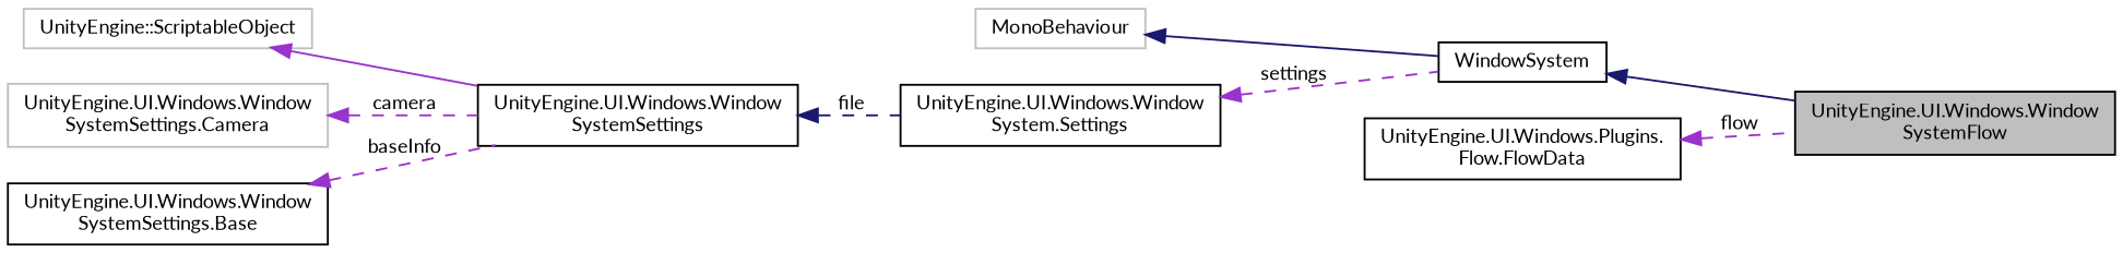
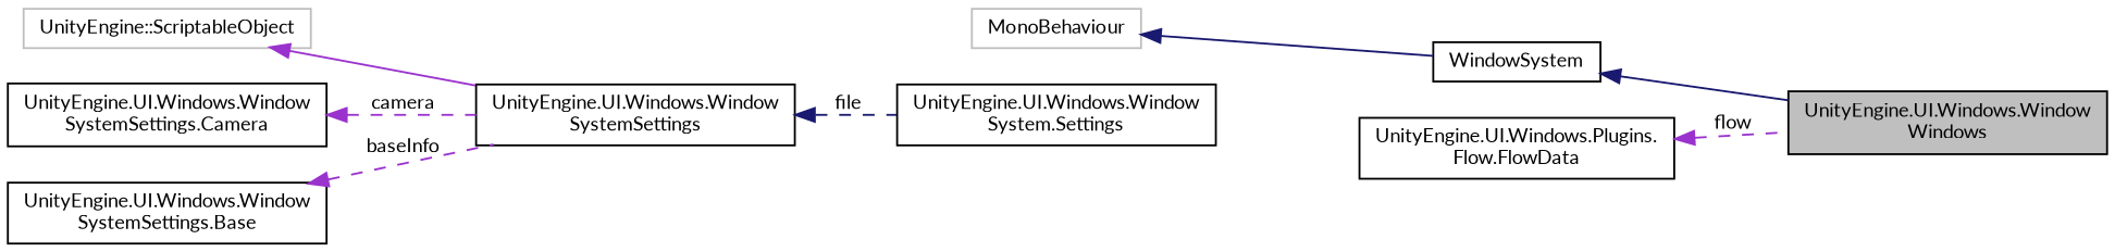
  digraph {
    fontname=Lato
    rankdir=LR
    node [color=black fillcolor=white fontname=Lato fontsize=10 shape=record style=filled]
    edge [color=darkorchid3 dir=back fontname=Lato fontsize=10 labelfontname=FreeSans labelfontsize=10 style=dashed]
-   n1 [fillcolor=grey75 fontcolor=black height=0.2 label="UnityEngine.UI.Windows.Window\lSystemFlow" width=0.4]
+   n1 [fillcolor=grey75 fontcolor=black height=0.2 label="UnityEngine.UI.Windows.Window\lWindows" width=0.4]
    n2 [height=0.2 label=WindowSystem width=0.4]
    n3 [color=grey75 height=0.2 label=MonoBehaviour width=0.4]
    n4 [height=0.2 label="UnityEngine.UI.Windows.Window\lSystem.Settings" width=0.4]
    n5 [height=0.2 label="UnityEngine.UI.Windows.Window\lSystemSettings" width=0.4]
    n6 [color=grey75 height=0.2 label="UnityEngine::ScriptableObject" width=0.4]
-   n7 [color=grey75 height=0.2 label="UnityEngine.UI.Windows.Window\lSystemSettings.Camera" width=0.4]
+   n7 [height=0.2 label="UnityEngine.UI.Windows.Window\lSystemSettings.Camera" width=0.4]
    n8 [height=0.2 label="UnityEngine.UI.Windows.Window\lSystemSettings.Base" width=0.4]
    n9 [height=0.2 label="UnityEngine.UI.Windows.Plugins.\lFlow.FlowData" width=0.4]
    n2 -> n1 [color=midnightblue style=solid]
    n3 -> n2 [color=midnightblue style=solid]
-   n4 -> n2 [label=" settings"]
    n5 -> n4 [color=midnightblue label=" file"]
    n6 -> n5 [style=solid]
    n7 -> n5 [label=" camera"]
    n8 -> n5 [label=" baseInfo"]
    n9 -> n1 [label=" flow"]
  }
